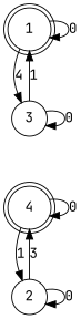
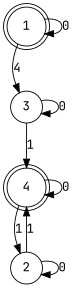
  digraph {
    fontname="JetBrains Mono"
    node [fontname="JetBrains Mono" shape=circle]
    edge [fontname="JetBrains Mono"]
    1 [peripheries=2]
    3
    2
    4 [peripheries=2]
    1 -> 1 [label=0]
    1 -> 3 [label=4]
-   3 -> 1 [label=1]
+   3 -> 4 [label=1]
    3 -> 3 [label=0]
    2 -> 2 [label=0]
-   2 -> 4 [label=3]
+   2 -> 4 [label=1]
    4 -> 2 [label=1]
    4 -> 4 [label=0]
  }
